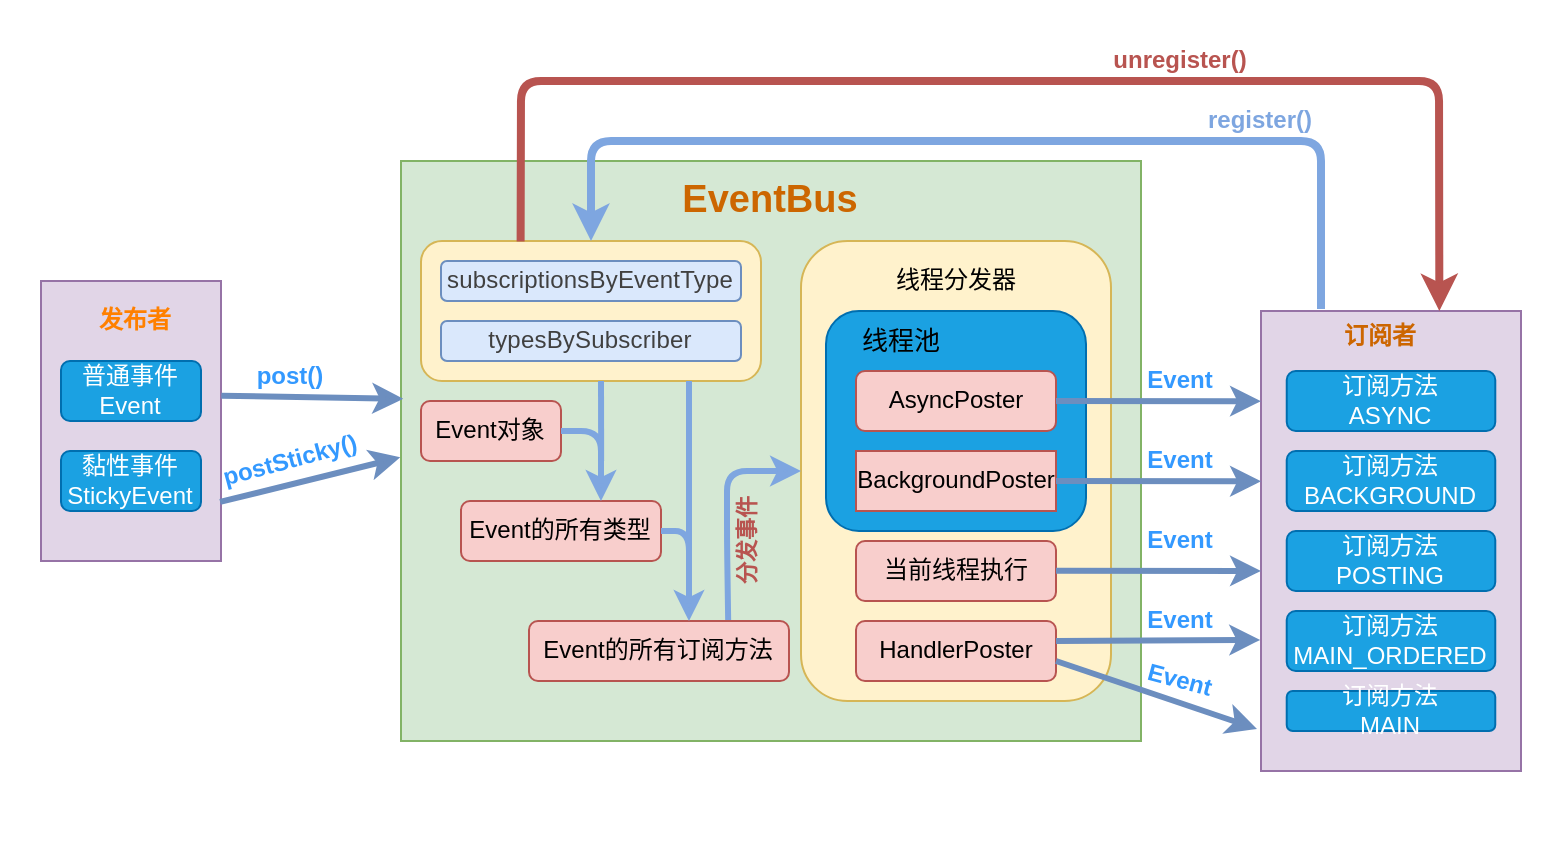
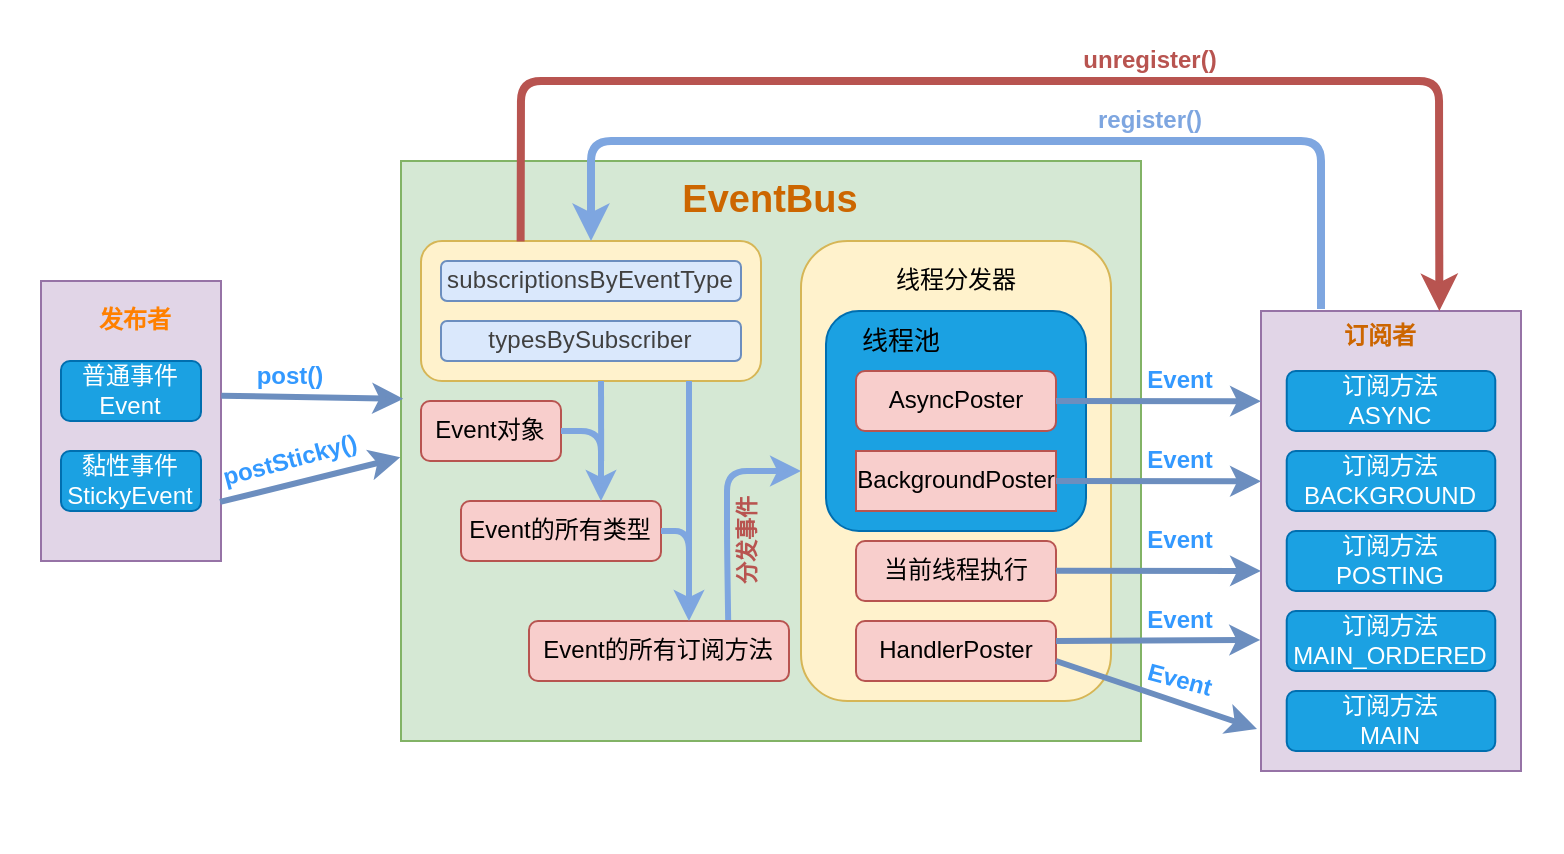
  <mxCell id="0" />
  <mxCell id="1" parent="0" />
  <mxCell id="2" value="" style="group;fontStyle=1;rounded=1;" vertex="1" connectable="0" parent="1"><mxGeometry x="630" y="155" width="130" height="250" as="geometry" /></mxCell>
  <mxCell id="3" value="" style="group;" vertex="1" connectable="0" parent="2"><mxGeometry width="130" height="230" as="geometry" /></mxCell>
  <mxCell id="4" value="" style="whiteSpace=wrap;html=1;fillColor=#e1d5e7;strokeColor=#9673a6;" parent="3" vertex="1"><mxGeometry width="130" height="230" as="geometry" /></mxCell>
  <mxCell id="5" value="订阅者" style="text;html=1;strokeColor=none;fillColor=none;align=center;verticalAlign=middle;whiteSpace=wrap;fontStyle=1;fontColor=#CC6600;" parent="3" vertex="1"><mxGeometry x="32.5" y="5" width="54.167" height="15" as="geometry" /></mxCell>
  <mxCell id="6" value="订阅方法&lt;br&gt;MAIN_ORDERED" style="whiteSpace=wrap;html=1;fillColor=#1ba1e2;strokeColor=#006EAF;fontColor=#ffffff;rounded=1;" parent="3" vertex="1"><mxGeometry x="12.859" y="150" width="104.271" height="30" as="geometry" /></mxCell>
  <mxCell id="7" value="订阅方法&lt;br&gt;ASYNC" style="whiteSpace=wrap;html=1;fillColor=#1ba1e2;strokeColor=#006EAF;fontColor=#ffffff;rounded=1;" parent="3" vertex="1"><mxGeometry x="12.87" y="30" width="104.271" height="30" as="geometry" /></mxCell>
- <mxCell id="8" value="订阅方法&lt;br&gt;MAIN" style="whiteSpace=wrap;html=1;fillColor=#1ba1e2;strokeColor=#006EAF;fontColor=#ffffff;rounded=1;" parent="3" vertex="1"><mxGeometry x="12.859" y="190" width="104.271" height="20" as="geometry" /></mxCell>
+ <mxCell id="8" value="订阅方法&lt;br&gt;MAIN" style="whiteSpace=wrap;html=1;fillColor=#1ba1e2;strokeColor=#006EAF;fontColor=#ffffff;rounded=1;" parent="3" vertex="1"><mxGeometry x="12.859" y="190" width="104.271" height="30" as="geometry" /></mxCell>
  <mxCell id="9" value="订阅方法&lt;br&gt;BACKGROUND" style="whiteSpace=wrap;html=1;fillColor=#1ba1e2;strokeColor=#006EAF;fontColor=#ffffff;rounded=1;" parent="3" vertex="1"><mxGeometry x="12.859" y="70" width="104.271" height="30" as="geometry" /></mxCell>
  <mxCell id="10" value="订阅方法&lt;br&gt;POSTING" style="whiteSpace=wrap;html=1;fillColor=#1ba1e2;strokeColor=#006EAF;fontColor=#ffffff;rounded=1;" vertex="1" parent="3"><mxGeometry x="12.87" y="110" width="104.271" height="30" as="geometry" /></mxCell>
  <mxCell id="11" value="" style="whiteSpace=wrap;html=1;fillColor=#d5e8d4;strokeColor=#82b366;" parent="1" vertex="1"><mxGeometry x="200" y="80" width="370" height="290" as="geometry" /></mxCell>
  <mxCell id="12" value="" style="group;rounded=1;" vertex="1" connectable="0" parent="1"><mxGeometry x="400" y="150" width="155" height="200" as="geometry" /></mxCell>
  <mxCell id="13" value="" style="whiteSpace=wrap;html=1;fillColor=#fff2cc;strokeColor=#d6b656;rounded=1;" vertex="1" parent="12"><mxGeometry y="-30" width="155" height="230" as="geometry" /></mxCell>
  <mxCell id="14" value="" style="whiteSpace=wrap;html=1;fontSize=15;fontColor=#ffffff;fillColor=#1ba1e2;strokeColor=#006EAF;rounded=1;" parent="12" vertex="1"><mxGeometry x="12.5" y="5" width="130" height="110" as="geometry" /></mxCell>
  <mxCell id="15" value="AsyncPoster" style="whiteSpace=wrap;html=1;fillColor=#f8cecc;strokeColor=#b85450;rounded=1;" parent="12" vertex="1"><mxGeometry x="27.5" y="35" width="100" height="30" as="geometry" /></mxCell>
  <mxCell id="16" value="BackgroundPoster" style="whiteSpace=wrap;html=1;fillColor=#f8cecc;strokeColor=#b85450;" parent="12" vertex="1"><mxGeometry x="27.5" y="75" width="100" height="30" as="geometry" /></mxCell>
  <mxCell id="17" value="当前线程执行" style="whiteSpace=wrap;html=1;fillColor=#f8cecc;strokeColor=#b85450;rounded=1;" parent="12" vertex="1"><mxGeometry x="27.5" y="120" width="100" height="30" as="geometry" /></mxCell>
  <mxCell id="18" value="&lt;font style=&quot;font-size: 13px&quot;&gt;线程池&lt;/font&gt;" style="text;html=1;strokeColor=none;fillColor=none;align=center;verticalAlign=middle;whiteSpace=wrap;" parent="12" vertex="1"><mxGeometry x="27.5" y="15" width="45" height="10" as="geometry" /></mxCell>
  <mxCell id="19" value="线程分发器" style="text;html=1;strokeColor=none;fillColor=none;align=center;verticalAlign=middle;whiteSpace=wrap;" vertex="1" parent="12"><mxGeometry x="42.5" y="-20" width="70" height="20" as="geometry" /></mxCell>
  <mxCell id="20" value="HandlerPoster" style="whiteSpace=wrap;html=1;fillColor=#f8cecc;strokeColor=#b85450;rounded=1;" parent="12" vertex="1"><mxGeometry x="27.5" y="160" width="100" height="30" as="geometry" /></mxCell>
  <mxCell id="21" value="" style="group;rounded=0;" vertex="1" connectable="0" parent="1"><mxGeometry x="210" y="120" width="170" height="70" as="geometry" /></mxCell>
  <mxCell id="22" value="" style="group;rounded=1;" vertex="1" connectable="0" parent="21"><mxGeometry width="170" height="70" as="geometry" /></mxCell>
  <mxCell id="23" value="" style="whiteSpace=wrap;html=1;fontSize=15;fillColor=#fff2cc;strokeColor=#d6b656;rounded=1;" parent="22" vertex="1"><mxGeometry width="170" height="70" as="geometry" /></mxCell>
  <mxCell id="24" value="&lt;span style=&quot;color: rgb(64 , 64 , 64) ; line-height: 1.74 ; letter-spacing: 0.008em ; outline-style: none ; overflow-wrap: break-word&quot;&gt;&lt;font style=&quot;font-size: 12px&quot;&gt;subscriptionsByEventType&lt;/font&gt;&lt;/span&gt;" style="text;html=1;strokeColor=#6c8ebf;fillColor=#dae8fc;align=center;verticalAlign=middle;whiteSpace=wrap;rounded=1;" parent="22" vertex="1"><mxGeometry x="10" y="10" width="150" height="20" as="geometry" /></mxCell>
  <mxCell id="25" value="&lt;span style=&quot;color: rgb(64 , 64 , 64) ; line-height: 1.74 ; letter-spacing: 0.008em ; outline-style: none ; overflow-wrap: break-word&quot;&gt;&lt;font style=&quot;font-size: 12px&quot;&gt;typesBySubscriber&lt;/font&gt;&lt;/span&gt;" style="text;html=1;strokeColor=#6c8ebf;fillColor=#dae8fc;align=center;verticalAlign=middle;whiteSpace=wrap;rounded=1;" parent="22" vertex="1"><mxGeometry x="10" y="40" width="150" height="20" as="geometry" /></mxCell>
  <mxCell id="26" value="" style="group;rounded=1;fontColor=#CC6600;" vertex="1" connectable="0" parent="1"><mxGeometry x="20" y="140" width="90" height="140" as="geometry" /></mxCell>
  <mxCell id="27" value="" style="whiteSpace=wrap;html=1;fillColor=#e1d5e7;strokeColor=#9673a6;" parent="26" vertex="1"><mxGeometry width="90" height="140" as="geometry" /></mxCell>
  <mxCell id="28" value="&lt;b&gt;&lt;font color=&quot;#ff8000&quot;&gt;发布者&lt;/font&gt;&lt;/b&gt;" style="text;html=1;strokeColor=none;fillColor=none;align=center;verticalAlign=middle;whiteSpace=wrap;" vertex="1" parent="26"><mxGeometry x="25" y="10" width="45" height="20" as="geometry" /></mxCell>
  <mxCell id="29" value="普通事件&lt;br&gt;Event" style="whiteSpace=wrap;html=1;fillColor=#1ba1e2;strokeColor=#006EAF;fontColor=#ffffff;rounded=1;" vertex="1" parent="26"><mxGeometry x="10" y="40" width="70" height="30" as="geometry" /></mxCell>
  <mxCell id="30" value="黏性事件StickyEvent" style="whiteSpace=wrap;html=1;fillColor=#1ba1e2;strokeColor=#006EAF;fontColor=#ffffff;rounded=1;" vertex="1" parent="26"><mxGeometry x="10" y="85" width="70" height="30" as="geometry" /></mxCell>
  <mxCell id="31" value="Event的所有订阅方法" style="whiteSpace=wrap;html=1;fillColor=#f8cecc;strokeColor=#b85450;rotation=0;rounded=1;" vertex="1" parent="1"><mxGeometry x="264" y="310" width="130" height="30" as="geometry" /></mxCell>
  <mxCell id="32" value="Event的所有类型" style="whiteSpace=wrap;html=1;fillColor=#f8cecc;strokeColor=#b85450;rotation=0;rounded=1;glass=0;sketch=0;shadow=0;" vertex="1" parent="1"><mxGeometry x="230" y="250" width="100" height="30" as="geometry" /></mxCell>
  <mxCell id="33" value="" style="group;rotation=-5;" vertex="1" connectable="0" parent="1"><mxGeometry x="130" y="180" width="30" height="10" as="geometry" /></mxCell>
  <mxCell id="34" value="" style="group;rotation=-20;fontColor=#00FF00;" vertex="1" connectable="0" parent="1"><mxGeometry x="110" y="220" width="70" height="20" as="geometry" /></mxCell>
  <mxCell id="35" value="postSticky()" style="text;html=1;align=center;verticalAlign=middle;whiteSpace=wrap;rotation=-15;fontStyle=1;fontColor=#3399FF;" vertex="1" parent="34"><mxGeometry width="70" height="20" as="geometry" /></mxCell>
  <mxCell id="36" value="" style="endArrow=classic;html=1;exitX=0.995;exitY=0.789;exitDx=0;exitDy=0;exitPerimeter=0;entryX=-0.001;entryY=0.511;entryDx=0;entryDy=0;entryPerimeter=0;fillColor=#dae8fc;strokeColor=#6c8ebf;strokeWidth=3;gradientColor=#7ea6e0;" edge="1" parent="1" source="27" target="11"><mxGeometry width="50" height="50" relative="1" as="geometry"><mxPoint x="130" y="310" as="sourcePoint" /><mxPoint x="180" y="260" as="targetPoint" /></mxGeometry></mxCell>
  <mxCell id="37" value="Event" style="text;html=1;strokeColor=none;fillColor=none;align=center;verticalAlign=middle;whiteSpace=wrap;fontColor=#3399FF;fontStyle=1" vertex="1" parent="1"><mxGeometry x="570" y="180" width="40" height="20" as="geometry" /></mxCell>
  <mxCell id="38" value="Event" style="text;html=1;strokeColor=none;fillColor=none;align=center;verticalAlign=middle;whiteSpace=wrap;fontStyle=1;fontColor=#3399FF;" vertex="1" parent="1"><mxGeometry x="570" y="220" width="40" height="20" as="geometry" /></mxCell>
  <mxCell id="39" value="" style="endArrow=classic;html=1;entryX=0;entryY=0.196;entryDx=0;entryDy=0;entryPerimeter=0;exitX=1;exitY=0.5;exitDx=0;exitDy=0;strokeWidth=3;gradientColor=#7ea6e0;fillColor=#dae8fc;strokeColor=#6c8ebf;" edge="1" parent="1" source="15" target="4"><mxGeometry width="50" height="50" relative="1" as="geometry"><mxPoint x="570" y="200" as="sourcePoint" /><mxPoint x="580" y="150" as="targetPoint" /></mxGeometry></mxCell>
  <mxCell id="40" value="" style="endArrow=classic;html=1;entryX=0;entryY=0.37;entryDx=0;entryDy=0;entryPerimeter=0;exitX=1;exitY=0.5;exitDx=0;exitDy=0;gradientColor=#7ea6e0;fillColor=#dae8fc;strokeColor=#6c8ebf;strokeWidth=3;" edge="1" parent="1" target="4"><mxGeometry width="50" height="50" relative="1" as="geometry"><mxPoint x="527.5" y="240" as="sourcePoint" /><mxPoint x="620" y="240.08" as="targetPoint" /></mxGeometry></mxCell>
  <mxCell id="41" value="" style="endArrow=classic;html=1;entryX=0;entryY=0.565;entryDx=0;entryDy=0;entryPerimeter=0;exitX=1;exitY=0.5;exitDx=0;exitDy=0;gradientColor=#7ea6e0;fillColor=#dae8fc;strokeColor=#6c8ebf;strokeWidth=3;" edge="1" parent="1" target="4"><mxGeometry width="50" height="50" relative="1" as="geometry"><mxPoint x="527.5" y="284.83" as="sourcePoint" /><mxPoint x="620" y="284.91" as="targetPoint" /></mxGeometry></mxCell>
  <mxCell id="42" value="" style="endArrow=classic;html=1;entryX=-0.003;entryY=0.715;entryDx=0;entryDy=0;entryPerimeter=0;exitX=1;exitY=0.5;exitDx=0;exitDy=0;gradientColor=#7ea6e0;fillColor=#dae8fc;strokeColor=#6c8ebf;strokeWidth=3;" edge="1" parent="1" target="4"><mxGeometry width="50" height="50" relative="1" as="geometry"><mxPoint x="527.5" y="320" as="sourcePoint" /><mxPoint x="620" y="320.08" as="targetPoint" /></mxGeometry></mxCell>
  <mxCell id="43" value="" style="endArrow=classic;html=1;exitX=1;exitY=0.5;exitDx=0;exitDy=0;strokeWidth=3;gradientColor=#7ea6e0;fillColor=#dae8fc;strokeColor=#6c8ebf;" edge="1" parent="1"><mxGeometry width="50" height="50" relative="1" as="geometry"><mxPoint x="527.5" y="330" as="sourcePoint" /><mxPoint x="628" y="364" as="targetPoint" /></mxGeometry></mxCell>
  <mxCell id="44" value="Event" style="text;html=1;strokeColor=none;fillColor=none;align=center;verticalAlign=middle;whiteSpace=wrap;fontStyle=1;fontColor=#3399FF;" vertex="1" parent="1"><mxGeometry x="570" y="260" width="40" height="20" as="geometry" /></mxCell>
  <mxCell id="45" value="Event" style="text;html=1;strokeColor=none;fillColor=none;align=center;verticalAlign=middle;whiteSpace=wrap;fontStyle=1;fontColor=#3399FF;" vertex="1" parent="1"><mxGeometry x="570" y="300" width="40" height="20" as="geometry" /></mxCell>
  <mxCell id="46" value="Event" style="text;html=1;strokeColor=none;fillColor=none;align=center;verticalAlign=middle;whiteSpace=wrap;rotation=15;fontColor=#3399FF;fontStyle=1" vertex="1" parent="1"><mxGeometry x="570" y="330" width="40" height="20" as="geometry" /></mxCell>
  <mxCell id="47" value="" style="endArrow=classic;html=1;exitX=0.293;exitY=0.003;exitDx=0;exitDy=0;exitPerimeter=0;strokeWidth=4;fillColor=#f8cecc;strokeColor=#b85450;entryX=0.686;entryY=0;entryDx=0;entryDy=0;entryPerimeter=0;" edge="1" parent="1" source="23" target="4"><mxGeometry width="50" height="50" relative="1" as="geometry"><mxPoint x="260" y="110" as="sourcePoint" /><mxPoint x="710" y="40" as="targetPoint" /><Array as="points"><mxPoint x="260" y="40" /><mxPoint x="360" y="40" /><mxPoint x="460" y="40" /><mxPoint x="719" y="40" /></Array></mxGeometry></mxCell>
  <mxCell id="48" value="" style="endArrow=classic;html=1;entryX=0.5;entryY=0;entryDx=0;entryDy=0;strokeWidth=4;shadow=0;strokeColor=#7EA6E0;" edge="1" parent="1" target="23"><mxGeometry width="50" height="50" relative="1" as="geometry"><mxPoint x="660" y="154" as="sourcePoint" /><mxPoint x="330" y="70" as="targetPoint" /><Array as="points"><mxPoint x="660" y="110" /><mxPoint x="660" y="70" /><mxPoint x="295" y="70" /></Array></mxGeometry></mxCell>
- <mxCell id="49" value="&lt;b&gt;unregister()&lt;/b&gt;" style="text;html=1;strokeColor=none;fillColor=none;align=center;verticalAlign=middle;whiteSpace=wrap;rounded=0;fontColor=#B85450;" vertex="1" parent="1"><mxGeometry x="555" y="20" width="70" height="20" as="geometry" /></mxCell>
- <mxCell id="50" value="&lt;b&gt;register()&lt;/b&gt;" style="text;html=1;strokeColor=none;fillColor=none;align=center;verticalAlign=middle;whiteSpace=wrap;rounded=0;fontColor=#7EA6E0;" vertex="1" parent="1"><mxGeometry x="595" y="50" width="70" height="20" as="geometry" /></mxCell>
+ <mxCell id="49" value="&lt;b&gt;unregister()&lt;/b&gt;" style="text;html=1;strokeColor=none;fillColor=none;align=center;verticalAlign=middle;whiteSpace=wrap;rounded=0;fontColor=#B85450;" vertex="1" parent="1"><mxGeometry x="540" y="20" width="70" height="20" as="geometry" /></mxCell>
+ <mxCell id="50" value="&lt;b&gt;register()&lt;/b&gt;" style="text;html=1;strokeColor=none;fillColor=none;align=center;verticalAlign=middle;whiteSpace=wrap;rounded=0;fontColor=#7EA6E0;" vertex="1" parent="1"><mxGeometry x="540" y="50" width="70" height="20" as="geometry" /></mxCell>
  <mxCell id="51" value="Event对象" style="whiteSpace=wrap;html=1;fillColor=#f8cecc;strokeColor=#b85450;rotation=0;rounded=1;" vertex="1" parent="1"><mxGeometry x="210" y="200" width="70" height="30" as="geometry" /></mxCell>
  <mxCell id="52" value="post()" style="text;html=1;align=center;verticalAlign=middle;whiteSpace=wrap;rotation=0;fontColor=#3399FF;fontStyle=1" vertex="1" parent="1"><mxGeometry x="130" y="185" width="30" height="5" as="geometry" /></mxCell>
  <mxCell id="53" value="" style="endArrow=classic;html=1;shadow=0;strokeColor=#7EA6E0;strokeWidth=3;exitX=1;exitY=0.5;exitDx=0;exitDy=0;entryX=0.75;entryY=0;entryDx=0;entryDy=0;" edge="1" parent="1"><mxGeometry width="50" height="50" relative="1" as="geometry"><mxPoint x="280" y="215" as="sourcePoint" /><mxPoint x="300" y="250" as="targetPoint" /><Array as="points"><mxPoint x="300" y="215" /></Array></mxGeometry></mxCell>
  <mxCell id="54" value="" style="endArrow=none;html=1;shadow=0;strokeColor=#7EA6E0;strokeWidth=3;" edge="1" parent="1"><mxGeometry width="50" height="50" relative="1" as="geometry"><mxPoint x="344" y="280" as="sourcePoint" /><mxPoint x="344" y="190" as="targetPoint" /></mxGeometry></mxCell>
  <mxCell id="55" value="" style="endArrow=classic;html=1;shadow=0;strokeColor=#7EA6E0;strokeWidth=3;" edge="1" parent="1"><mxGeometry width="50" height="50" relative="1" as="geometry"><mxPoint x="330" y="265" as="sourcePoint" /><mxPoint x="344" y="310" as="targetPoint" /><Array as="points"><mxPoint x="344" y="265" /></Array></mxGeometry></mxCell>
  <mxCell id="56" value="" style="endArrow=none;html=1;shadow=0;strokeColor=#7EA6E0;strokeWidth=3;" edge="1" parent="1"><mxGeometry width="50" height="50" relative="1" as="geometry"><mxPoint x="300.08" y="230" as="sourcePoint" /><mxPoint x="300" y="190" as="targetPoint" /></mxGeometry></mxCell>
  <mxCell id="57" value="EventBus" style="text;html=1;strokeColor=none;fillColor=none;align=center;verticalAlign=middle;whiteSpace=wrap;rounded=0;shadow=0;glass=0;sketch=0;fontColor=#CC6600;fontStyle=1;fontSize=19;" vertex="1" parent="1"><mxGeometry x="335" y="90" width="100" height="20" as="geometry" /></mxCell>
  <mxCell id="58" value="" style="endArrow=classic;html=1;exitX=1.002;exitY=0.41;exitDx=0;exitDy=0;exitPerimeter=0;curved=1;fillColor=#dae8fc;strokeColor=#6c8ebf;strokeWidth=3;gradientColor=#7ea6e0;entryX=0.003;entryY=0.41;entryDx=0;entryDy=0;entryPerimeter=0;" edge="1" parent="1" source="27" target="11"><mxGeometry width="50" height="50" relative="1" as="geometry"><mxPoint x="111" y="198" as="sourcePoint" /><mxPoint x="199" y="203" as="targetPoint" /></mxGeometry></mxCell>
  <mxCell id="59" value="分发事件" style="text;html=1;strokeColor=none;fillColor=none;align=center;verticalAlign=middle;whiteSpace=wrap;rounded=0;shadow=0;glass=0;sketch=0;fontSize=11;fontColor=#B85450;rotation=-90;fontStyle=1" vertex="1" parent="1"><mxGeometry x="346" y="260" width="54" height="20" as="geometry" /></mxCell>
  <mxCell id="60" value="" style="endArrow=classic;html=1;shadow=0;strokeColor=#7EA6E0;strokeWidth=3;exitX=0.766;exitY=-0.018;exitDx=0;exitDy=0;exitPerimeter=0;" edge="1" parent="1" source="31" target="13"><mxGeometry width="50" height="50" relative="1" as="geometry"><mxPoint x="362.5" y="300" as="sourcePoint" /><mxPoint x="412.5" y="250" as="targetPoint" /><Array as="points"><mxPoint x="363" y="270" /><mxPoint x="363" y="235" /></Array></mxGeometry></mxCell>
